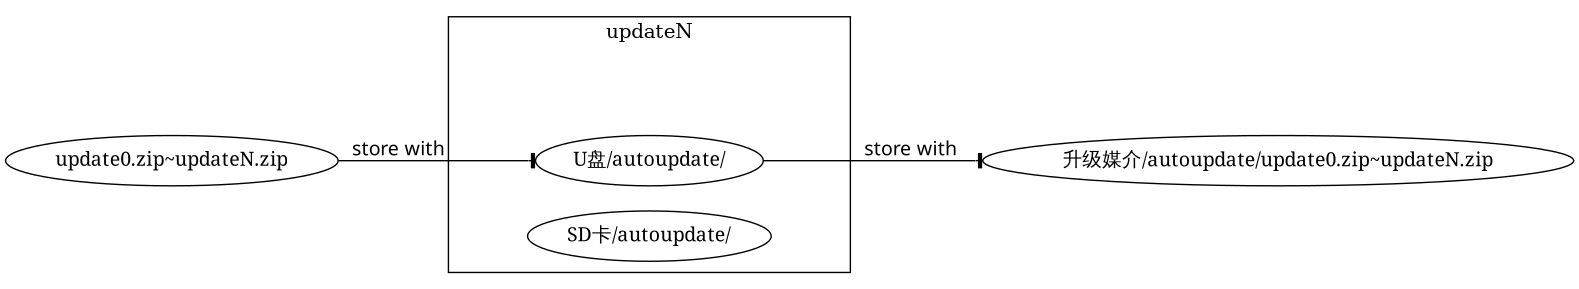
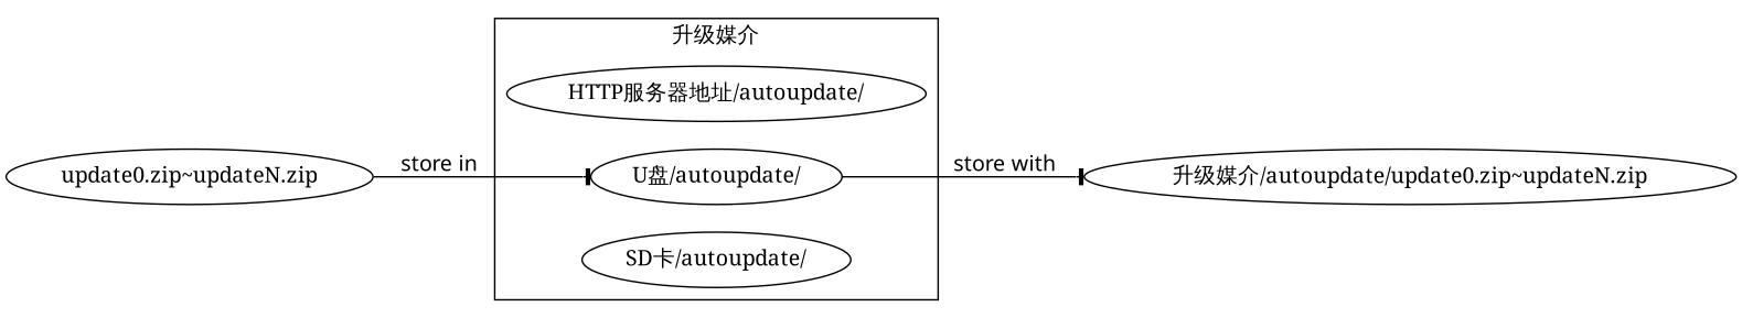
  digraph {
    compound=true
    rankdir=LR
    node [fontname=SimSun]
    edge [arrowhead=tee fontname=FangSong]
+   "HTTP服务器地址/autoupdate/"
    "U盘/autoupdate/"
    "SD卡/autoupdate/"
    "升级媒介/autoupdate/update0.zip~updateN.zip"
    "update0.zip~updateN.zip"
    subgraph cluster_1 {
-     label=updateN
+     label="升级媒介"
+     "HTTP服务器地址/autoupdate/"
      "U盘/autoupdate/"
      "SD卡/autoupdate/"
    }
    "U盘/autoupdate/" -> "升级媒介/autoupdate/update0.zip~updateN.zip" [label="store with"]
-   "update0.zip~updateN.zip" -> "U盘/autoupdate/" [label="store with"]
+   "update0.zip~updateN.zip" -> "U盘/autoupdate/" [label="store in"]
  }
